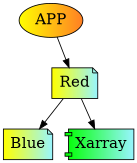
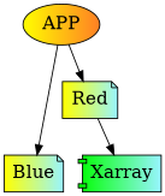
  digraph {
    node [fillcolor="yellow:cadetblue1" fontsize=18 shape=note style=filled]
    n1 [fillcolor="yellow:chocolate1" label=APP shape=ellipse]
    n2 [label=Red]
    n3 [label=Blue]
    n4 [fillcolor="green:cadetblue1" label=Xarray shape=component]
    n1 -> n2
-   n2 -> n3
+   n1 -> n3
    n2 -> n4
  }
